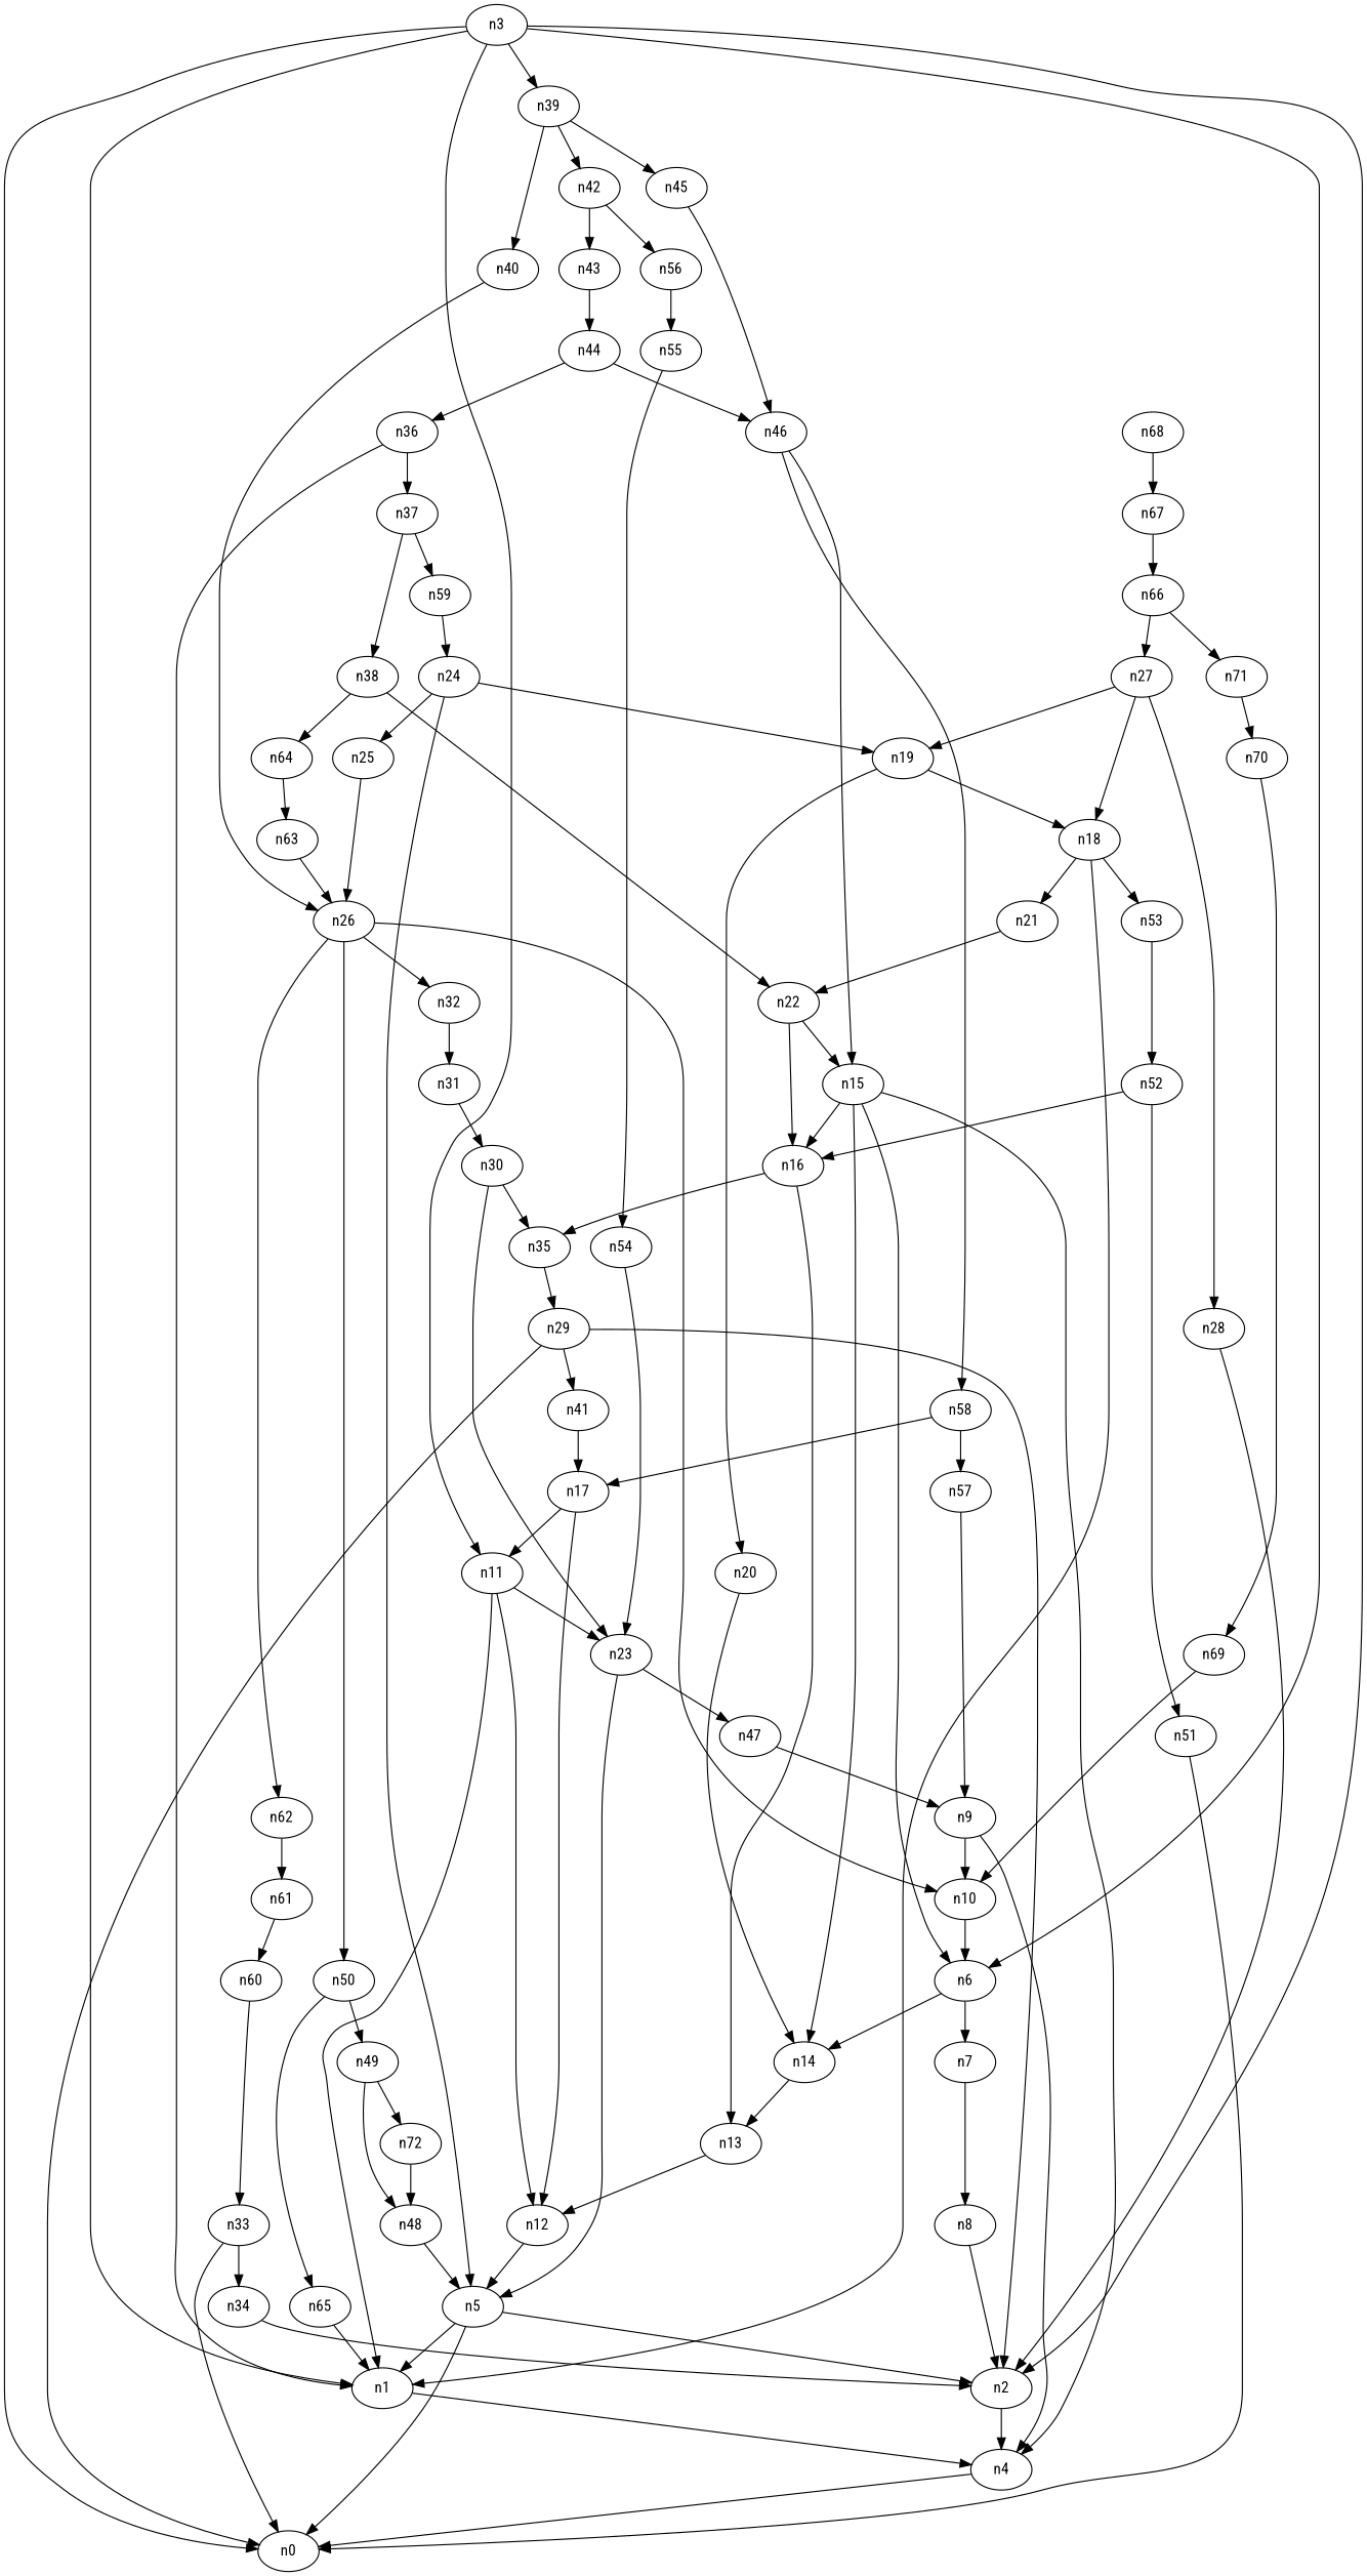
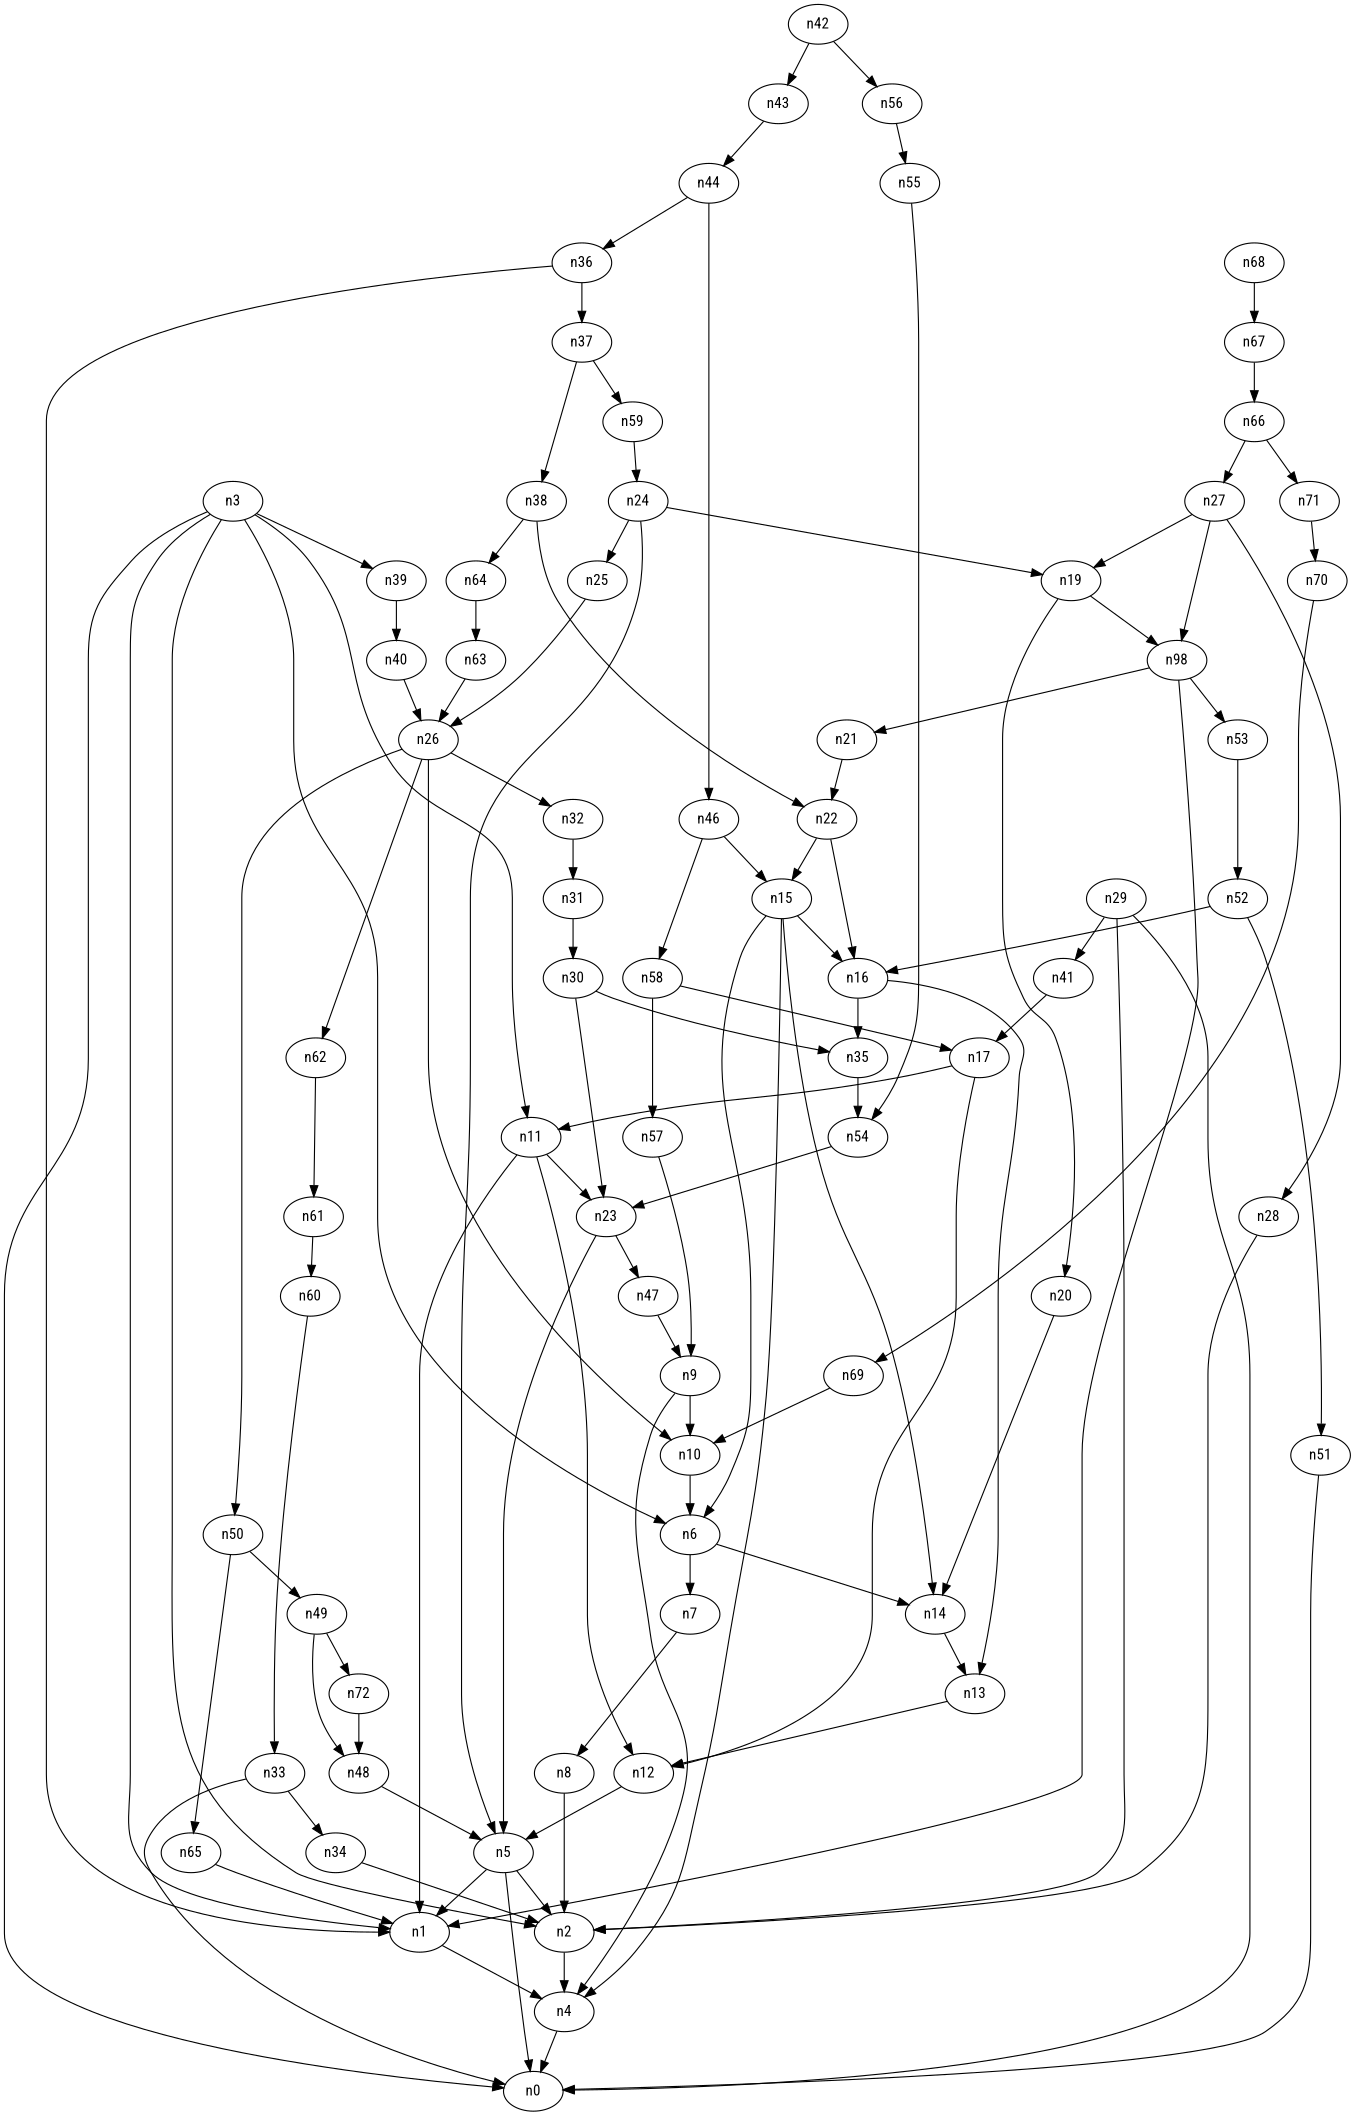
  digraph {
    fontname="Roboto Condensed"
    node [fontname="Roboto Condensed"]
    edge [fontname="Roboto Condensed"]
    n1
    n4
    n0
    n2
    n3
    n6
    n11
    n39
    n7
    n14
    n12
    n23
    n40
    n42
-   n45
    n8
    n13
    n5
    n47
    n26
    n43
    n56
    n46
    n9
    n10
    n15
    n16
    n35
    n29
    n41
    n17
-   n18
+   n18 [label=n98]
    n21
    n53
    n22
    n52
    n51
    n19
    n20
    n24
    n25
    n32
    n50
    n62
    n31
    n49
    n65
    n61
    n30
    n48
    n72
    n60
    n27
    n28
    n33
    n34
    n36
    n37
    n38
    n59
    n64
    n63
    n44
    n55
    n58
    n54
    n57
    n68
    n67
    n66
    n71
    n70
    n69
    n1 -> n4
    n4 -> n0
    n2 -> n4
    n3 -> n1
    n3 -> n0
    n3 -> n2
    n3 -> n6
    n3 -> n11
    n3 -> n39
    n6 -> n7
    n6 -> n14
    n11 -> n1
    n11 -> n12
    n11 -> n23
    n39 -> n40
-   n39 -> n42
-   n39 -> n45
    n7 -> n8
    n14 -> n13
    n12 -> n5
    n23 -> n5
    n23 -> n47
    n40 -> n26
    n42 -> n43
    n42 -> n56
-   n45 -> n46
    n8 -> n2
    n13 -> n12
    n5 -> n1
    n5 -> n0
    n5 -> n2
    n47 -> n9
    n26 -> n10
    n26 -> n32
    n26 -> n50
    n26 -> n62
    n43 -> n44
    n56 -> n55
    n46 -> n15
    n46 -> n58
    n9 -> n4
    n9 -> n10
    n10 -> n6
    n15 -> n4
    n15 -> n6
    n15 -> n14
    n15 -> n16
    n16 -> n13
    n16 -> n35
-   n35 -> n29
+   n35 -> n54
    n29 -> n0
    n29 -> n2
    n29 -> n41
    n41 -> n17
    n17 -> n11
    n17 -> n12
    n18 -> n1
    n18 -> n21
    n18 -> n53
    n21 -> n22
    n53 -> n52
    n22 -> n15
    n22 -> n16
    n52 -> n16
    n52 -> n51
    n51 -> n0
    n19 -> n18
    n19 -> n20
    n20 -> n14
    n24 -> n5
    n24 -> n19
    n24 -> n25
    n25 -> n26
    n32 -> n31
    n50 -> n49
    n50 -> n65
    n62 -> n61
    n31 -> n30
    n49 -> n48
    n49 -> n72
    n65 -> n1
    n61 -> n60
    n30 -> n23
    n30 -> n35
    n48 -> n5
    n72 -> n48
    n60 -> n33
    n27 -> n18
    n27 -> n19
    n27 -> n28
    n28 -> n2
    n33 -> n0
    n33 -> n34
    n34 -> n2
    n36 -> n1
    n36 -> n37
    n37 -> n38
    n37 -> n59
    n38 -> n22
    n38 -> n64
    n59 -> n24
    n64 -> n63
    n63 -> n26
    n44 -> n46
    n44 -> n36
    n55 -> n54
    n58 -> n17
    n58 -> n57
    n54 -> n23
    n57 -> n9
    n68 -> n67
    n67 -> n66
    n66 -> n27
    n66 -> n71
    n71 -> n70
    n70 -> n69
    n69 -> n10
  }
